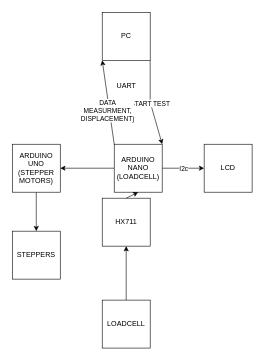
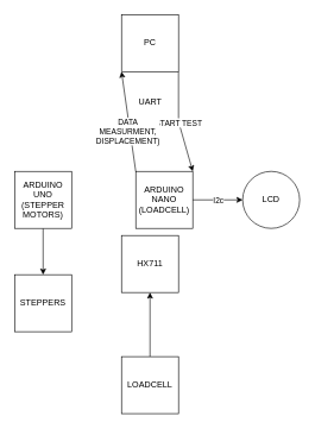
  <mxCell id="0" />
  <mxCell id="1" parent="0" />
  <mxCell id="2" style="edgeStyle=orthogonalEdgeStyle;rounded=0;orthogonalLoop=1;jettySize=auto;html=1;exitX=0.5;exitY=1;exitDx=0;exitDy=0;entryX=0.5;entryY=0;entryDx=0;entryDy=0;" edge="1" parent="1" source="3" target="6"><mxGeometry relative="1" as="geometry" /></mxCell>
  <mxCell id="3" value="ARDUINO UNO&lt;br&gt;(STEPPER MOTORS)" style="whiteSpace=wrap;html=1;aspect=fixed;" vertex="1" parent="1"><mxGeometry x="20" y="240" width="80" height="80" as="geometry" /></mxCell>
- <mxCell id="4" style="edgeStyle=orthogonalEdgeStyle;rounded=0;orthogonalLoop=1;jettySize=auto;html=1;entryX=1;entryY=0.5;entryDx=0;entryDy=0;" edge="1" parent="1" source="5" target="3"><mxGeometry relative="1" as="geometry" /></mxCell>
  <mxCell id="5" value="ARDUINO NANO&lt;br&gt;(LOADCELL)" style="whiteSpace=wrap;html=1;aspect=fixed;" vertex="1" parent="1"><mxGeometry x="190" y="240" width="80" height="80" as="geometry" /></mxCell>
  <mxCell id="6" value="STEPPERS" style="whiteSpace=wrap;html=1;aspect=fixed;" vertex="1" parent="1"><mxGeometry x="20" y="385" width="80" height="80" as="geometry" /></mxCell>
  <mxCell id="7" value="PC" style="whiteSpace=wrap;html=1;aspect=fixed;" vertex="1" parent="1"><mxGeometry x="170" y="20" width="80" height="80" as="geometry" /></mxCell>
  <mxCell id="8" value="" style="endArrow=classic;html=1;rounded=0;exitX=1;exitY=1;exitDx=0;exitDy=0;entryX=1;entryY=0;entryDx=0;entryDy=0;" edge="1" parent="1" source="7" target="5"><mxGeometry width="50" height="50" relative="1" as="geometry"><mxPoint x="450" y="230" as="sourcePoint" /><mxPoint x="500" y="180" as="targetPoint" /><Array as="points"><mxPoint x="250" y="170" /></Array></mxGeometry></mxCell>
  <mxCell id="9" value="START TEST" style="edgeLabel;html=1;align=center;verticalAlign=middle;resizable=0;points=[];" vertex="1" connectable="0" parent="8"><mxGeometry x="-0.004" y="-1" relative="1" as="geometry"><mxPoint as="offset" /></mxGeometry></mxCell>
  <mxCell id="10" value="" style="endArrow=classic;html=1;rounded=0;exitX=0;exitY=0;exitDx=0;exitDy=0;entryX=0;entryY=1;entryDx=0;entryDy=0;" edge="1" parent="1" source="5" target="7"><mxGeometry width="50" height="50" relative="1" as="geometry"><mxPoint x="450" y="230" as="sourcePoint" /><mxPoint x="180" y="160" as="targetPoint" /></mxGeometry></mxCell>
  <mxCell id="11" value="DATA&lt;br&gt;MEASURMENT, &lt;br&gt;DISPLACEMENT)" style="edgeLabel;html=1;align=center;verticalAlign=middle;resizable=0;points=[];" vertex="1" connectable="0" parent="10"><mxGeometry x="-0.196" y="3" relative="1" as="geometry"><mxPoint as="offset" /></mxGeometry></mxCell>
  <mxCell id="12" value="HX711" style="whiteSpace=wrap;html=1;aspect=fixed;" vertex="1" parent="1"><mxGeometry x="170" y="330" width="80" height="80" as="geometry" /></mxCell>
- <mxCell id="13" value="" style="endArrow=classic;html=1;rounded=0;exitX=0.5;exitY=0;exitDx=0;exitDy=0;entryX=0.5;entryY=1;entryDx=0;entryDy=0;" edge="1" parent="1" source="12" target="5"><mxGeometry width="50" height="50" relative="1" as="geometry"><mxPoint x="200" y="370" as="sourcePoint" /><mxPoint x="260" y="360" as="targetPoint" /></mxGeometry></mxCell>
  <mxCell id="14" style="edgeStyle=orthogonalEdgeStyle;rounded=0;orthogonalLoop=1;jettySize=auto;html=1;entryX=0.5;entryY=1;entryDx=0;entryDy=0;" edge="1" parent="1" source="15" target="12"><mxGeometry relative="1" as="geometry" /></mxCell>
  <mxCell id="15" value="LOADCELL" style="whiteSpace=wrap;html=1;aspect=fixed;" vertex="1" parent="1"><mxGeometry x="170" y="500" width="80" height="80" as="geometry" /></mxCell>
- <mxCell id="16" value="LCD" style="whiteSpace=wrap;html=1;aspect=fixed;" vertex="1" parent="1"><mxGeometry x="340" y="240" width="80" height="80" as="geometry" /></mxCell>
+ <mxCell id="16" value="LCD" style="ellipse;whiteSpace=wrap;html=1;aspect=fixed;" vertex="1" parent="1"><mxGeometry x="340" y="240" width="80" height="80" as="geometry" /></mxCell>
  <mxCell id="17" value="" style="endArrow=classic;html=1;rounded=0;exitX=1;exitY=0.5;exitDx=0;exitDy=0;" edge="1" parent="1" source="5" target="16"><mxGeometry width="50" height="50" relative="1" as="geometry"><mxPoint x="450" y="430" as="sourcePoint" /><mxPoint x="500" y="380" as="targetPoint" /></mxGeometry></mxCell>
  <mxCell id="18" value="I2c" style="edgeLabel;html=1;align=center;verticalAlign=middle;resizable=0;points=[];" vertex="1" connectable="0" parent="17"><mxGeometry x="0.004" relative="1" as="geometry"><mxPoint as="offset" /></mxGeometry></mxCell>
  <mxCell id="19" value="UART" style="text;html=1;align=center;verticalAlign=middle;resizable=0;points=[];autosize=1;strokeColor=none;fillColor=none;" vertex="1" parent="1"><mxGeometry x="180" y="128" width="60" height="30" as="geometry" /></mxCell>
